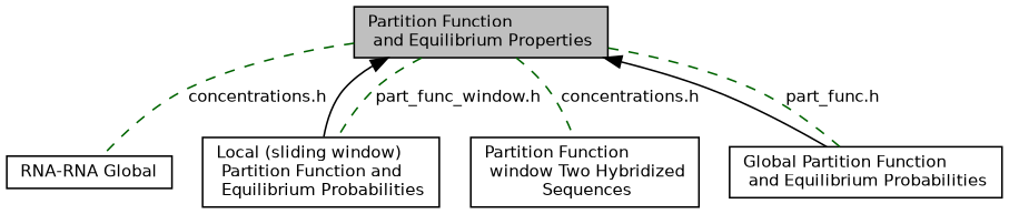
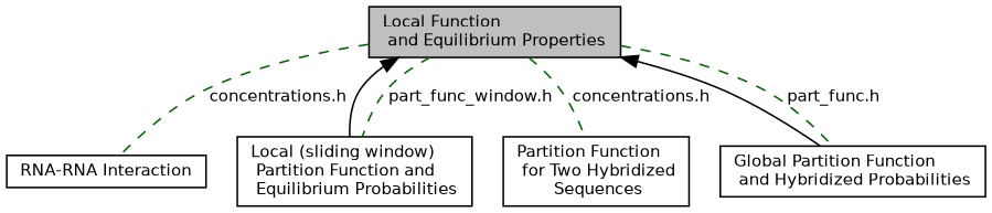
  digraph {
    rankdir=TB
    node [color=black fontname=Helvetica fontsize=10 shape=box]
    edge [color=darkgreen dir=none fontname=Helvetica fontsize=10 labelfontname=Helvetica labelfontsize=10 shape=plaintext style=dashed]
-   n1 [fillcolor=grey75 fontcolor=black height=0.2 label="Partition Function\l and Equilibrium Properties" style=filled width=0.4]
-   n2 [height=0.2 label="RNA-RNA Global" width=0.4]
+   n1 [fillcolor=grey75 fontcolor=black height=0.2 label="Local Function\l and Equilibrium Properties" style=filled width=0.4]
+   n2 [height=0.2 label="RNA-RNA Interaction" width=0.4]
    n3 [height=0.2 label="Local (sliding window)\l Partition Function and\l Equilibrium Probabilities" width=0.4]
-   n4 [height=0.2 label="Partition Function\l window Two Hybridized\l Sequences" width=0.4]
-   n5 [height=0.2 label="Global Partition Function\l and Equilibrium Probabilities" width=0.4]
+   n4 [height=0.2 label="Partition Function\l for Two Hybridized\l Sequences" width=0.4]
+   n5 [height=0.2 label="Global Partition Function\l and Hybridized Probabilities" width=0.4]
    n1 -> n2 [label="concentrations.h"]
    n1 -> n3 [dir=back style=solid color=""]
    n1 -> n3 [label="part_func_window.h"]
    n1 -> n4 [label="concentrations.h"]
    n1 -> n5 [dir=back style=solid color=""]
    n1 -> n5 [label="part_func.h"]
  }
